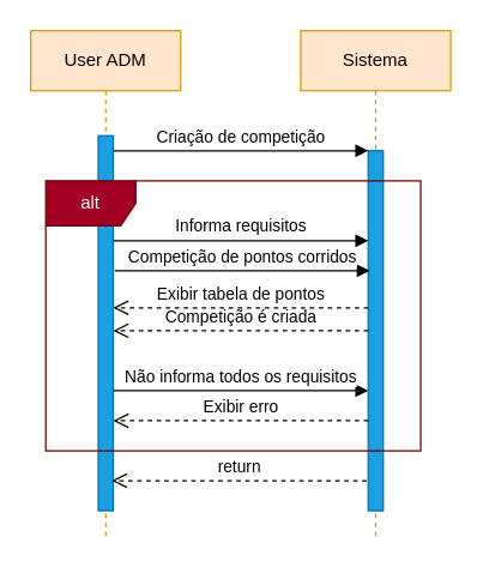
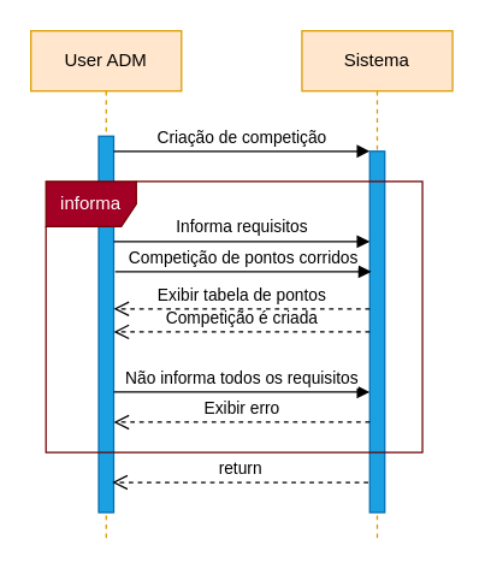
  <mxCell id="0" />
  <mxCell id="1" parent="0" />
  <mxCell id="2" value="User ADM" style="shape=umlLifeline;perimeter=lifelinePerimeter;whiteSpace=wrap;html=1;container=0;dropTarget=0;collapsible=0;recursiveResize=0;outlineConnect=0;portConstraint=eastwest;newEdgeStyle={&quot;edgeStyle&quot;:&quot;elbowEdgeStyle&quot;,&quot;elbow&quot;:&quot;vertical&quot;,&quot;curved&quot;:0,&quot;rounded&quot;:0};fillColor=#ffe6cc;strokeColor=#d79b00;" parent="1" vertex="1"><mxGeometry x="20" y="20" width="100" height="340" as="geometry" /></mxCell>
  <mxCell id="3" value="" style="html=1;points=[];perimeter=orthogonalPerimeter;outlineConnect=0;targetShapes=umlLifeline;portConstraint=eastwest;newEdgeStyle={&quot;edgeStyle&quot;:&quot;elbowEdgeStyle&quot;,&quot;elbow&quot;:&quot;vertical&quot;,&quot;curved&quot;:0,&quot;rounded&quot;:0};fillColor=#1ba1e2;strokeColor=#006EAF;fontColor=#ffffff;" parent="2" vertex="1"><mxGeometry x="45" y="70" width="10" height="250" as="geometry" /></mxCell>
  <mxCell id="4" value="Sistema" style="shape=umlLifeline;perimeter=lifelinePerimeter;whiteSpace=wrap;html=1;container=0;dropTarget=0;collapsible=0;recursiveResize=0;outlineConnect=0;portConstraint=eastwest;newEdgeStyle={&quot;edgeStyle&quot;:&quot;elbowEdgeStyle&quot;,&quot;elbow&quot;:&quot;vertical&quot;,&quot;curved&quot;:0,&quot;rounded&quot;:0};fillColor=#ffe6cc;strokeColor=#d79b00;" parent="1" vertex="1"><mxGeometry x="200" y="20" width="100" height="340" as="geometry" /></mxCell>
  <mxCell id="5" value="" style="html=1;points=[];perimeter=orthogonalPerimeter;outlineConnect=0;targetShapes=umlLifeline;portConstraint=eastwest;newEdgeStyle={&quot;edgeStyle&quot;:&quot;elbowEdgeStyle&quot;,&quot;elbow&quot;:&quot;vertical&quot;,&quot;curved&quot;:0,&quot;rounded&quot;:0};fillColor=#1ba1e2;fontColor=#ffffff;strokeColor=#006EAF;" parent="4" vertex="1"><mxGeometry x="45" y="80" width="10" height="240" as="geometry" /></mxCell>
  <mxCell id="6" value="Criação de competição" style="html=1;verticalAlign=bottom;endArrow=block;edgeStyle=elbowEdgeStyle;elbow=vertical;curved=0;rounded=0;" parent="1" source="3" target="5" edge="1"><mxGeometry relative="1" as="geometry"><mxPoint x="175" y="110" as="sourcePoint" /><Array as="points"><mxPoint x="160" y="100" /></Array></mxGeometry></mxCell>
  <mxCell id="7" value="return" style="html=1;verticalAlign=bottom;endArrow=open;dashed=1;endSize=8;edgeStyle=elbowEdgeStyle;elbow=vertical;curved=0;rounded=0;" parent="1" edge="1"><mxGeometry relative="1" as="geometry"><mxPoint x="74" y="320" as="targetPoint" /><Array as="points"><mxPoint x="169" y="320" /></Array><mxPoint x="244" y="320" as="sourcePoint" /></mxGeometry></mxCell>
  <mxCell id="8" value="Informa requisitos" style="html=1;verticalAlign=bottom;endArrow=block;edgeStyle=elbowEdgeStyle;elbow=vertical;curved=0;rounded=0;" edge="1" parent="1"><mxGeometry y="1" relative="1" as="geometry"><mxPoint x="75" y="159.997" as="sourcePoint" /><Array as="points" /><mxPoint x="245" y="159.997" as="targetPoint" /><mxPoint as="offset" /></mxGeometry></mxCell>
- <mxCell id="9" value="alt" style="shape=umlFrame;whiteSpace=wrap;html=1;pointerEvents=0;fillColor=#a20025;strokeColor=#6F0000;fontColor=#ffffff;" vertex="1" parent="1"><mxGeometry x="30" y="120" width="250" height="180" as="geometry" /></mxCell>
+ <mxCell id="9" value="informa" style="shape=umlFrame;whiteSpace=wrap;html=1;pointerEvents=0;fillColor=#a20025;strokeColor=#6F0000;fontColor=#ffffff;" vertex="1" parent="1"><mxGeometry x="30" y="120" width="250" height="180" as="geometry" /></mxCell>
  <mxCell id="10" value="Não informa todos os requisitos" style="html=1;verticalAlign=bottom;endArrow=block;edgeStyle=elbowEdgeStyle;elbow=vertical;curved=0;rounded=0;" edge="1" parent="1"><mxGeometry relative="1" as="geometry"><mxPoint x="75" y="259.997" as="sourcePoint" /><Array as="points" /><mxPoint x="245" y="259.997" as="targetPoint" /></mxGeometry></mxCell>
  <mxCell id="11" value="Competição de pontos corridos" style="html=1;verticalAlign=bottom;endArrow=block;edgeStyle=elbowEdgeStyle;elbow=vertical;curved=0;rounded=0;" edge="1" parent="1"><mxGeometry relative="1" as="geometry"><mxPoint x="76" y="179.997" as="sourcePoint" /><Array as="points" /><mxPoint x="246" y="179.997" as="targetPoint" /></mxGeometry></mxCell>
  <mxCell id="12" value="Exibir erro" style="html=1;verticalAlign=bottom;endArrow=open;dashed=1;endSize=8;edgeStyle=elbowEdgeStyle;elbow=vertical;curved=0;rounded=0;" edge="1" parent="1"><mxGeometry relative="1" as="geometry"><mxPoint x="75" y="280" as="targetPoint" /><Array as="points"><mxPoint x="170" y="280" /></Array><mxPoint x="245" y="280" as="sourcePoint" /></mxGeometry></mxCell>
  <mxCell id="13" value="Competição é criada" style="html=1;verticalAlign=bottom;endArrow=open;dashed=1;endSize=8;edgeStyle=elbowEdgeStyle;elbow=vertical;curved=0;rounded=0;" edge="1" parent="1"><mxGeometry relative="1" as="geometry"><mxPoint x="75" y="220" as="targetPoint" /><Array as="points"><mxPoint x="170" y="220" /></Array><mxPoint x="245" y="220" as="sourcePoint" /></mxGeometry></mxCell>
  <mxCell id="14" value="Exibir tabela de pontos" style="html=1;verticalAlign=bottom;endArrow=open;dashed=1;endSize=8;edgeStyle=elbowEdgeStyle;elbow=vertical;curved=0;rounded=0;" edge="1" parent="1"><mxGeometry relative="1" as="geometry"><mxPoint x="75" y="204.71" as="targetPoint" /><Array as="points"><mxPoint x="170" y="204.71" /></Array><mxPoint x="245" y="204.71" as="sourcePoint" /></mxGeometry></mxCell>
